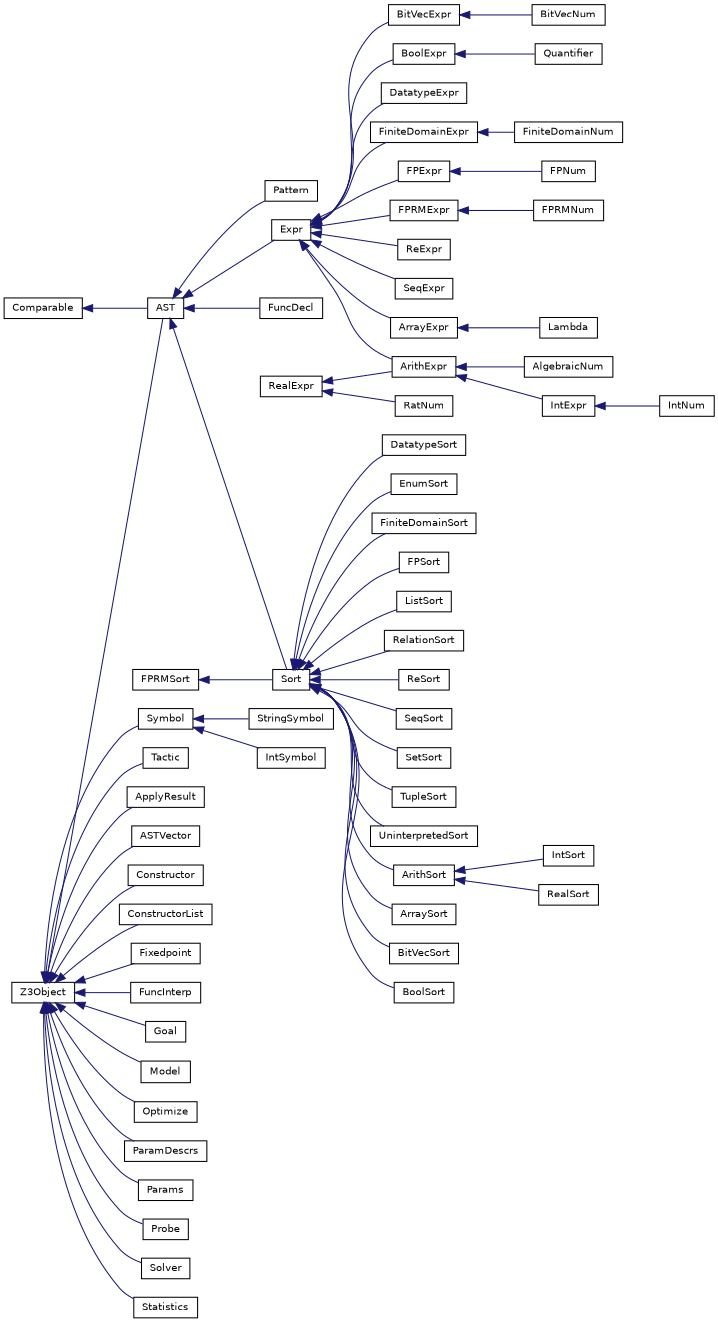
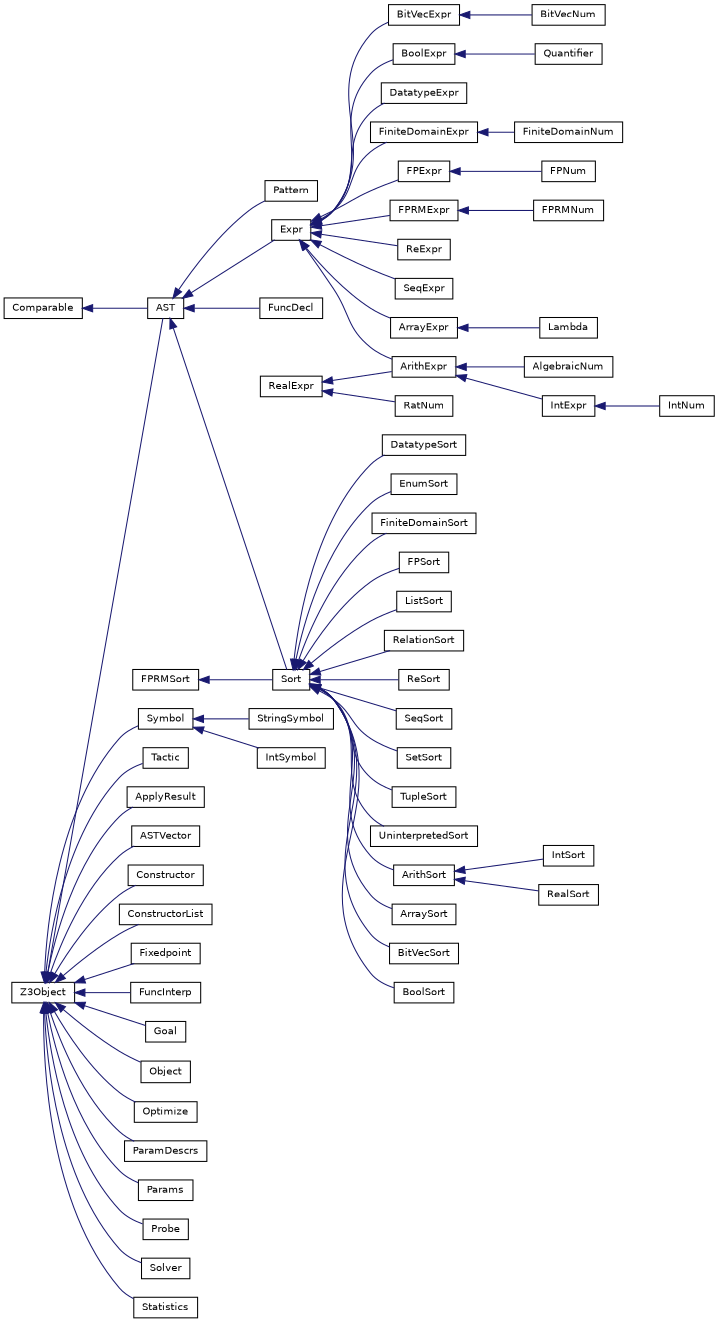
  digraph {
    rankdir=LR
    node [color=black fillcolor=white fontname=Helvetica fontsize=10 shape=record style=filled]
    edge [color=midnightblue dir=back fontname=Helvetica fontsize=10 labelfontname=Helvetica labelfontsize=10 style=solid]
    n1 [height=0.2 label=Comparable width=0.4]
    n2 [height=0.2 label=AST width=0.4]
    n3 [height=0.2 label=Expr width=0.4]
    n4 [height=0.2 label=FuncDecl width=0.4]
    n5 [height=0.2 label=Pattern width=0.4]
    n6 [height=0.2 label=Sort width=0.4]
    n7 [height=0.2 label=ArithExpr width=0.4]
    n8 [height=0.2 label=ArrayExpr width=0.4]
    n9 [height=0.2 label=BitVecExpr width=0.4]
    n10 [height=0.2 label=BoolExpr width=0.4]
    n11 [height=0.2 label=DatatypeExpr width=0.4]
    n12 [height=0.2 label=FiniteDomainExpr width=0.4]
    n13 [height=0.2 label=FPExpr width=0.4]
    n14 [height=0.2 label=FPRMExpr width=0.4]
    n15 [height=0.2 label=ReExpr width=0.4]
    n16 [height=0.2 label=SeqExpr width=0.4]
    n17 [height=0.2 label=ArithSort width=0.4]
    n18 [height=0.2 label=ArraySort width=0.4]
    n19 [height=0.2 label=BitVecSort width=0.4]
    n20 [height=0.2 label=BoolSort width=0.4]
    n21 [height=0.2 label=DatatypeSort width=0.4]
    n22 [height=0.2 label=EnumSort width=0.4]
    n23 [height=0.2 label=FiniteDomainSort width=0.4]
    n24 [height=0.2 label=FPSort width=0.4]
    n25 [height=0.2 label=ListSort width=0.4]
    n26 [height=0.2 label=RelationSort width=0.4]
    n27 [height=0.2 label=ReSort width=0.4]
    n28 [height=0.2 label=SeqSort width=0.4]
    n29 [height=0.2 label=SetSort width=0.4]
    n30 [height=0.2 label=TupleSort width=0.4]
    n31 [height=0.2 label=UninterpretedSort width=0.4]
    n32 [height=0.2 label=AlgebraicNum width=0.4]
    n33 [height=0.2 label=IntExpr width=0.4]
    n34 [height=0.2 label=Lambda width=0.4]
    n35 [height=0.2 label=BitVecNum width=0.4]
    n36 [height=0.2 label=Quantifier width=0.4]
    n37 [height=0.2 label=FiniteDomainNum width=0.4]
    n38 [height=0.2 label=FPNum width=0.4]
    n39 [height=0.2 label=FPRMNum width=0.4]
    n40 [height=0.2 label=IntNum width=0.4]
    n41 [height=0.2 label=RealExpr width=0.4]
    n42 [height=0.2 label=RatNum width=0.4]
    n43 [height=0.2 label=IntSort width=0.4]
    n44 [height=0.2 label=RealSort width=0.4]
    n45 [height=0.2 label=FPRMSort width=0.4]
    n46 [height=0.2 label=Z3Object width=0.4]
    n47 [height=0.2 label=ApplyResult width=0.4]
    n48 [height=0.2 label=ASTVector width=0.4]
    n49 [height=0.2 label=Constructor width=0.4]
    n50 [height=0.2 label=ConstructorList width=0.4]
    n51 [height=0.2 label=Fixedpoint width=0.4]
    n52 [height=0.2 label=FuncInterp width=0.4]
    n53 [height=0.2 label=Goal width=0.4]
-   n54 [height=0.2 label=Model width=0.4]
+   n54 [height=0.2 label=Object width=0.4]
    n55 [height=0.2 label=Optimize width=0.4]
    n56 [height=0.2 label=ParamDescrs width=0.4]
    n57 [height=0.2 label=Params width=0.4]
    n58 [height=0.2 label=Probe width=0.4]
    n59 [height=0.2 label=Solver width=0.4]
    n60 [height=0.2 label=Statistics width=0.4]
    n61 [height=0.2 label=Symbol width=0.4]
    n62 [height=0.2 label=Tactic width=0.4]
    n63 [height=0.2 label=IntSymbol width=0.4]
    n64 [height=0.2 label=StringSymbol width=0.4]
    n1 -> n2
    n2 -> n3
    n2 -> n4
    n2 -> n5
    n2 -> n6
    n3 -> n7
    n3 -> n8
    n3 -> n9
    n3 -> n10
    n3 -> n11
    n3 -> n12
    n3 -> n13
    n3 -> n14
    n3 -> n15
    n3 -> n16
    n6 -> n17
    n6 -> n18
    n6 -> n19
    n6 -> n20
    n6 -> n21
    n6 -> n22
    n6 -> n23
    n6 -> n24
    n6 -> n25
    n6 -> n26
    n6 -> n27
    n6 -> n28
    n6 -> n29
    n6 -> n30
    n6 -> n31
    n7 -> n32
    n7 -> n33
    n8 -> n34
    n9 -> n35
    n10 -> n36
    n12 -> n37
    n13 -> n38
    n14 -> n39
    n17 -> n43
    n17 -> n44
    n33 -> n40
    n41 -> n7
    n41 -> n42
    n45 -> n6
    n46 -> n2
    n46 -> n47
    n46 -> n48
    n46 -> n49
    n46 -> n50
    n46 -> n51
    n46 -> n52
    n46 -> n53
    n46 -> n54
    n46 -> n55
    n46 -> n56
    n46 -> n57
    n46 -> n58
    n46 -> n59
    n46 -> n60
    n46 -> n61
    n46 -> n62
    n61 -> n63
    n61 -> n64
  }
